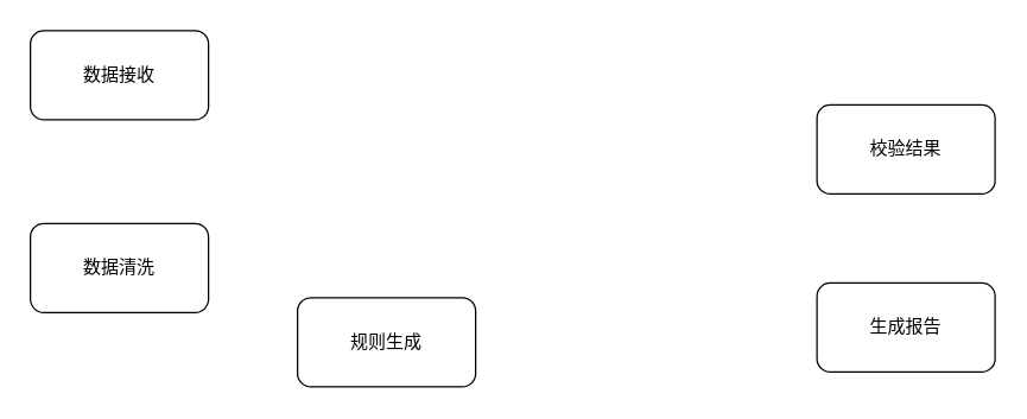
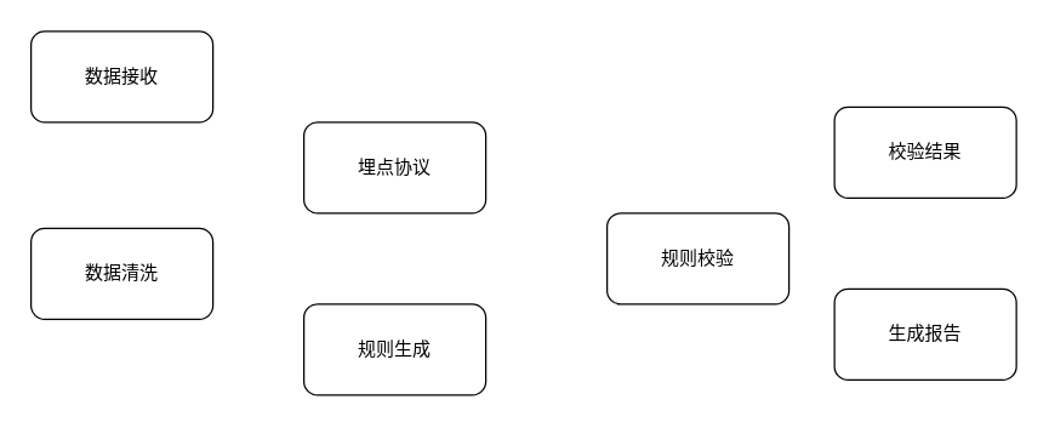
  <mxCell id="0" />
  <mxCell id="1" parent="0" />
  <mxCell id="2" value="数据接收" style="rounded=1;whiteSpace=wrap;html=1;" vertex="1" parent="1"><mxGeometry x="20" y="20" width="120" height="60" as="geometry" /></mxCell>
  <mxCell id="3" value="数据清洗" style="rounded=1;whiteSpace=wrap;html=1;" vertex="1" parent="1"><mxGeometry x="20" y="150" width="120" height="60" as="geometry" /></mxCell>
+ <mxCell id="4" value="埋点协议" style="rounded=1;whiteSpace=wrap;html=1;" vertex="1" parent="1"><mxGeometry x="200" y="80" width="120" height="60" as="geometry" /></mxCell>
  <mxCell id="5" value="规则生成" style="rounded=1;whiteSpace=wrap;html=1;" vertex="1" parent="1"><mxGeometry x="200" y="200" width="120" height="60" as="geometry" /></mxCell>
+ <mxCell id="6" value="规则校验" style="rounded=1;whiteSpace=wrap;html=1;" vertex="1" parent="1"><mxGeometry x="400" y="140" width="120" height="60" as="geometry" /></mxCell>
  <mxCell id="7" value="校验结果" style="rounded=1;whiteSpace=wrap;html=1;" vertex="1" parent="1"><mxGeometry x="550" y="70" width="120" height="60" as="geometry" /></mxCell>
  <mxCell id="8" value="生成报告" style="rounded=1;whiteSpace=wrap;html=1;" vertex="1" parent="1"><mxGeometry x="550" y="190" width="120" height="60" as="geometry" /></mxCell>
